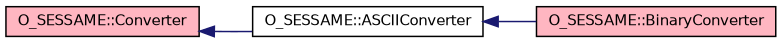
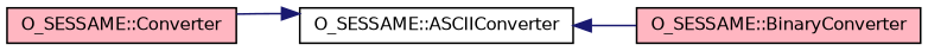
  digraph {
    rankdir=LR
    node [color=black fillcolor=lightpink fontname=Helvetica fontsize=10 shape=record style=filled]
    edge [color=midnightblue dir=back fontname=Helvetica fontsize=10 labelfontname=Helvetica labelfontsize=10 style=solid]
    n1 [fontcolor=black height=0.2 label="O_SESSAME::Converter" width=0.4]
    n2 [fillcolor=white height=0.2 label="O_SESSAME::ASCIIConverter" width=0.4]
    n3 [height=0.2 label="O_SESSAME::BinaryConverter" width=0.4]
-   n1 -> n2
+   n2 -> n1
    n2 -> n3
  }
